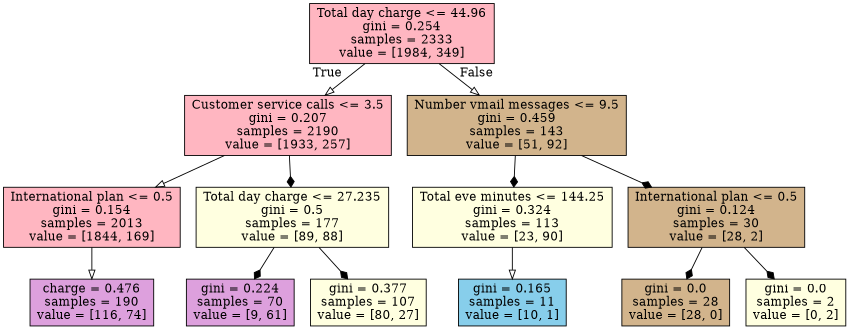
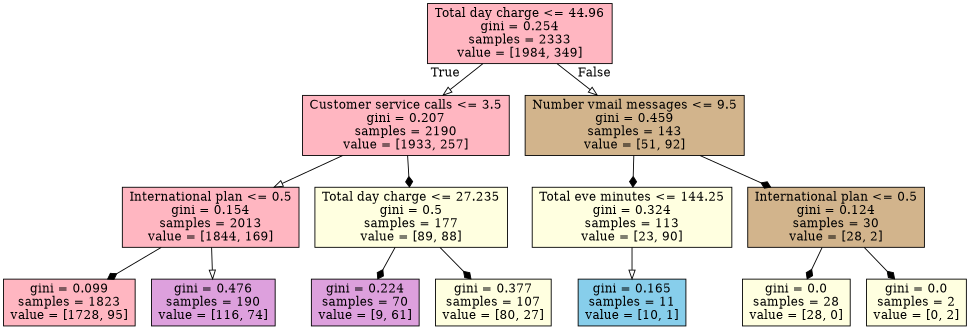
  digraph {
    node [color=black fillcolor=lightpink shape=box style=filled]
    edge [arrowhead=diamond]
    n1 [label="Total day charge <= 44.96\ngini = 0.254\nsamples = 2333\nvalue = [1984, 349]"]
    n2 [label="Customer service calls <= 3.5\ngini = 0.207\nsamples = 2190\nvalue = [1933, 257]"]
    n3 [fillcolor=tan label="Number vmail messages <= 9.5\ngini = 0.459\nsamples = 143\nvalue = [51, 92]"]
    n4 [label="International plan <= 0.5\ngini = 0.154\nsamples = 2013\nvalue = [1844, 169]"]
    n5 [fillcolor=lightyellow label="Total day charge <= 27.235\ngini = 0.5\nsamples = 177\nvalue = [89, 88]"]
    n6 [fillcolor=lightyellow label="Total eve minutes <= 144.25\ngini = 0.324\nsamples = 113\nvalue = [23, 90]"]
    n7 [fillcolor=tan label="International plan <= 0.5\ngini = 0.124\nsamples = 30\nvalue = [28, 2]"]
-   n9 [fillcolor=plum label="charge = 0.476\nsamples = 190\nvalue = [116, 74]"]
+   n8 [label="gini = 0.099\nsamples = 1823\nvalue = [1728, 95]"]
+   n9 [fillcolor=plum label="gini = 0.476\nsamples = 190\nvalue = [116, 74]"]
    n10 [fillcolor=plum label="gini = 0.224\nsamples = 70\nvalue = [9, 61]"]
    n11 [fillcolor=lightyellow label="gini = 0.377\nsamples = 107\nvalue = [80, 27]"]
    n12 [fillcolor=skyblue label="gini = 0.165\nsamples = 11\nvalue = [10, 1]"]
-   n13 [fillcolor=tan label="gini = 0.0\nsamples = 28\nvalue = [28, 0]"]
+   n13 [fillcolor=lightyellow label="gini = 0.0\nsamples = 28\nvalue = [28, 0]"]
    n14 [fillcolor=lightyellow label="gini = 0.0\nsamples = 2\nvalue = [0, 2]"]
    n1 -> n2 [arrowhead=onormal headlabel=True labelangle=45 labeldistance=2.5]
    n1 -> n3 [arrowhead=onormal headlabel=False labelangle=-45 labeldistance=2.5]
    n2 -> n4 [arrowhead=onormal]
    n2 -> n5
    n3 -> n6
    n3 -> n7
+   n4 -> n8
    n4 -> n9 [arrowhead=onormal]
    n5 -> n10
    n5 -> n11
    n6 -> n12 [arrowhead=onormal]
    n7 -> n13
    n7 -> n14
  }
